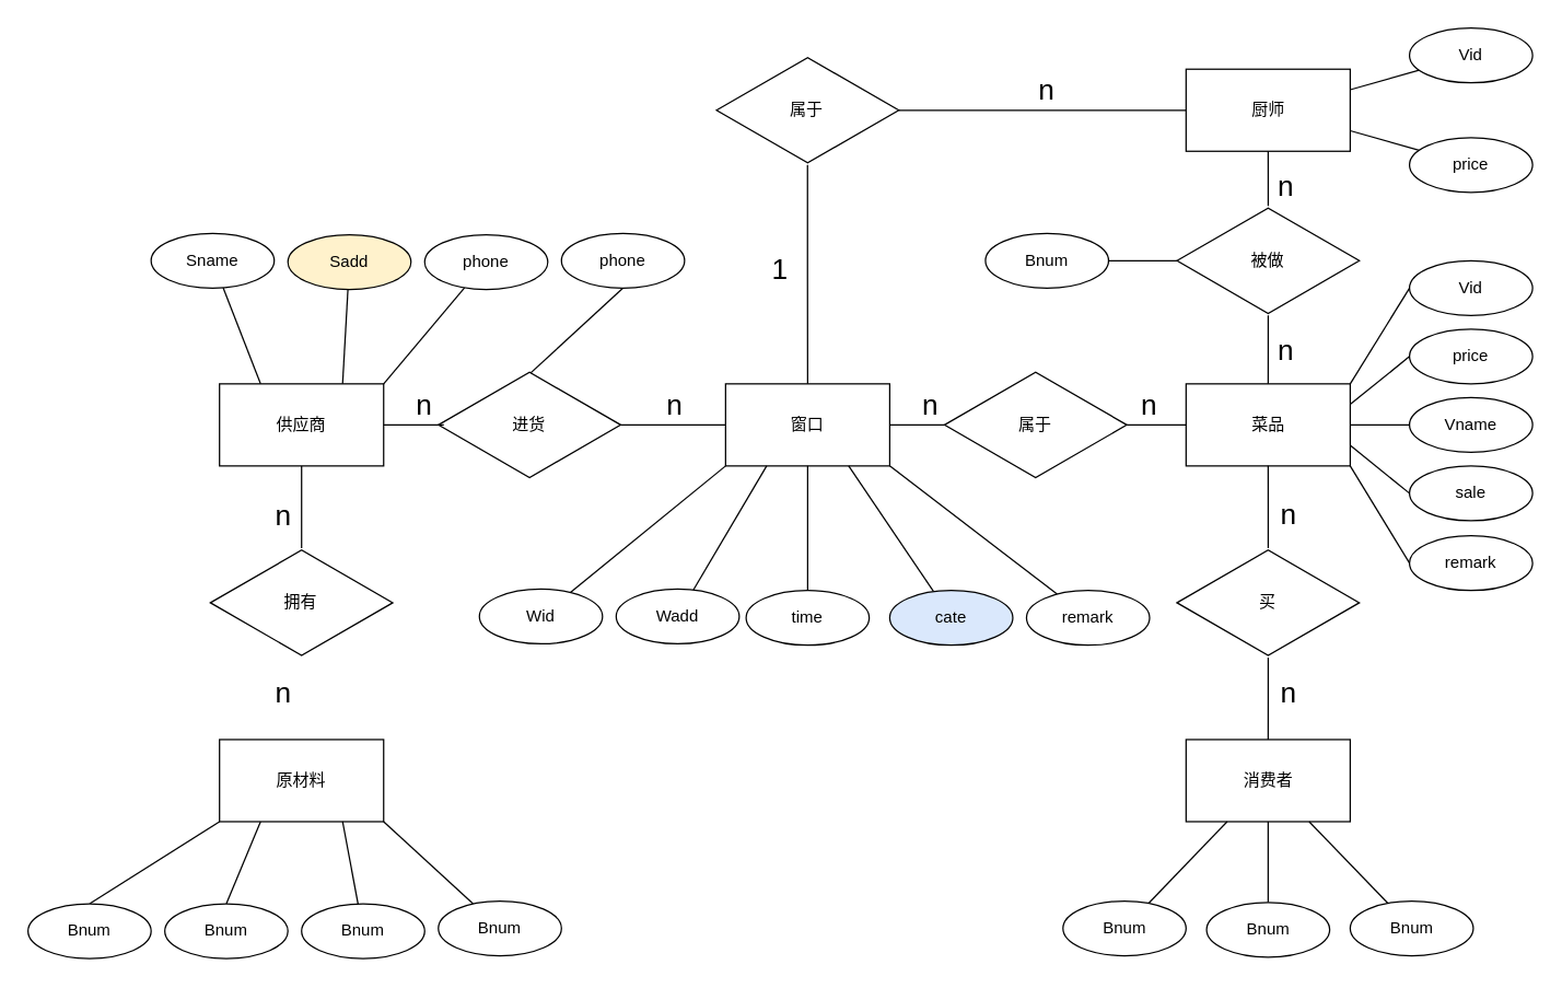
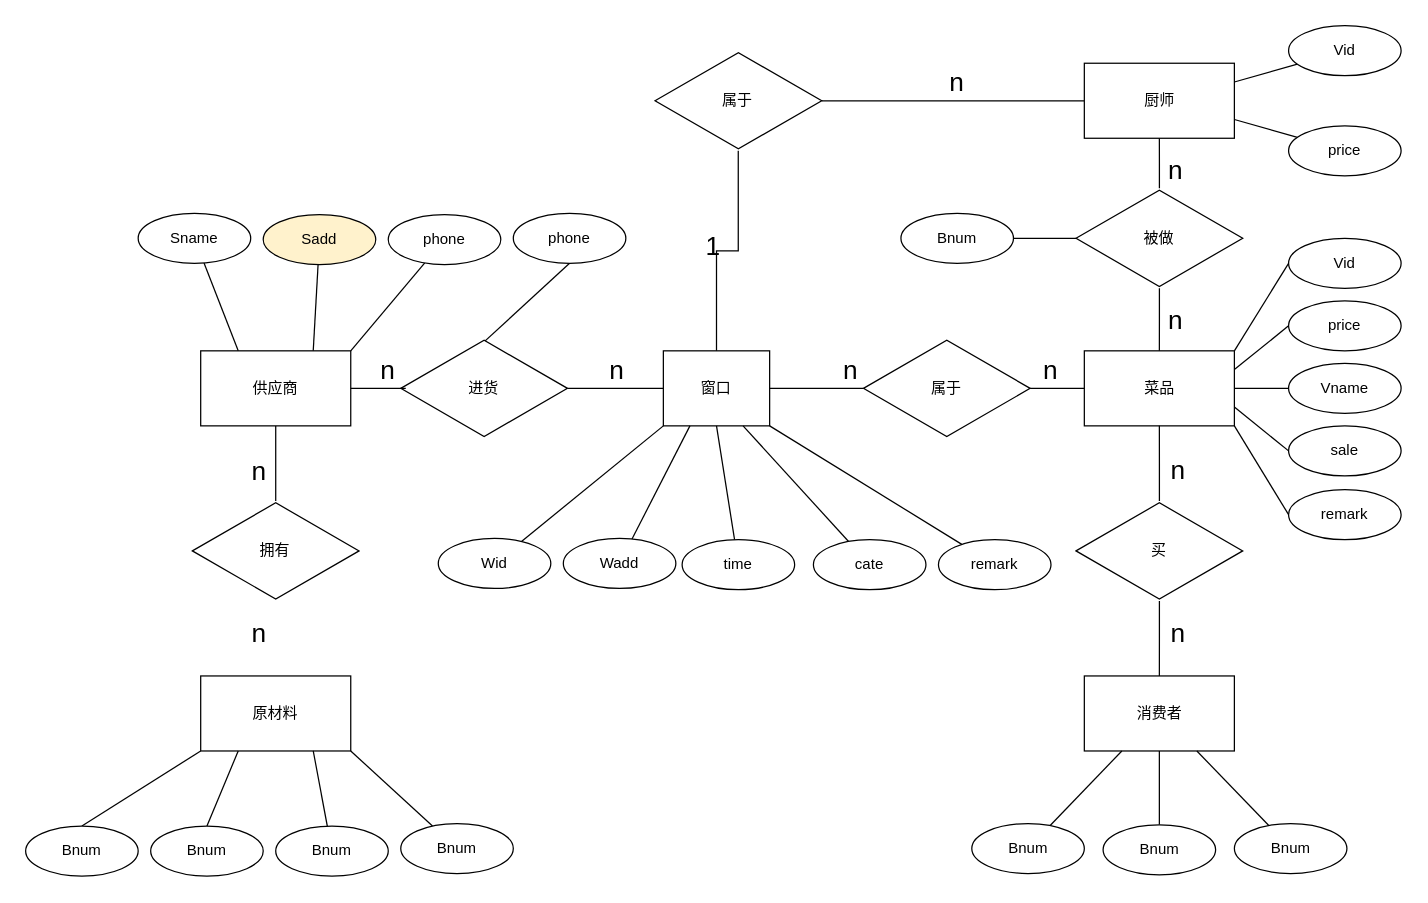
  <mxCell id="0" />
  <mxCell id="1" parent="0" />
  <mxCell id="2" style="edgeStyle=orthogonalEdgeStyle;rounded=0;orthogonalLoop=1;jettySize=auto;html=1;endArrow=none;endFill=0;" edge="1" parent="1" source="3" target="4"><mxGeometry relative="1" as="geometry" /></mxCell>
  <mxCell id="3" value="供应商" style="rounded=0;whiteSpace=wrap;html=1;" vertex="1" parent="1"><mxGeometry x="160" y="280" width="120" height="60" as="geometry" /></mxCell>
  <mxCell id="4" value="拥有" style="html=1;whiteSpace=wrap;aspect=fixed;shape=isoRectangle;" vertex="1" parent="1"><mxGeometry x="153.34" y="400" width="133.33" height="80" as="geometry" /></mxCell>
  <mxCell id="5" value="原材料" style="rounded=0;whiteSpace=wrap;html=1;" vertex="1" parent="1"><mxGeometry x="160" y="540" width="120" height="60" as="geometry" /></mxCell>
  <mxCell id="6" style="edgeStyle=orthogonalEdgeStyle;rounded=0;orthogonalLoop=1;jettySize=auto;html=1;entryX=0;entryY=0.5;entryDx=0;entryDy=0;endArrow=none;endFill=0;" edge="1" parent="1" source="8" target="9"><mxGeometry relative="1" as="geometry" /></mxCell>
  <mxCell id="7" style="rounded=0;orthogonalLoop=1;jettySize=auto;html=1;entryX=0.5;entryY=1;entryDx=0;entryDy=0;endArrow=none;endFill=0;exitX=0.498;exitY=0.038;exitDx=0;exitDy=0;exitPerimeter=0;" edge="1" parent="1" source="8" target="42"><mxGeometry relative="1" as="geometry" /></mxCell>
  <mxCell id="8" value="进货" style="html=1;whiteSpace=wrap;aspect=fixed;shape=isoRectangle;" vertex="1" parent="1"><mxGeometry x="320" y="270" width="133.33" height="80" as="geometry" /></mxCell>
- <mxCell id="9" value="窗口" style="rounded=0;whiteSpace=wrap;html=1;" vertex="1" parent="1"><mxGeometry x="530" y="280" width="120" height="60" as="geometry" /></mxCell>
+ <mxCell id="9" value="窗口" style="rounded=0;whiteSpace=wrap;html=1;" vertex="1" parent="1"><mxGeometry x="530" y="280" width="85" height="60" as="geometry" /></mxCell>
  <mxCell id="10" value="菜品" style="rounded=0;whiteSpace=wrap;html=1;" vertex="1" parent="1"><mxGeometry x="866.66" y="280" width="120" height="60" as="geometry" /></mxCell>
  <mxCell id="11" style="edgeStyle=orthogonalEdgeStyle;rounded=0;orthogonalLoop=1;jettySize=auto;html=1;entryX=0.5;entryY=0;entryDx=0;entryDy=0;endArrow=none;endFill=0;" edge="1" parent="1" source="13" target="9"><mxGeometry relative="1" as="geometry" /></mxCell>
  <mxCell id="12" style="edgeStyle=orthogonalEdgeStyle;rounded=0;orthogonalLoop=1;jettySize=auto;html=1;entryX=0;entryY=0.5;entryDx=0;entryDy=0;endArrow=none;endFill=0;" edge="1" parent="1" source="13" target="14"><mxGeometry relative="1" as="geometry" /></mxCell>
  <mxCell id="13" value="属于" style="html=1;whiteSpace=wrap;aspect=fixed;shape=isoRectangle;" vertex="1" parent="1"><mxGeometry x="523.33" y="40" width="133.33" height="80" as="geometry" /></mxCell>
  <mxCell id="14" value="厨师" style="rounded=0;whiteSpace=wrap;html=1;" vertex="1" parent="1"><mxGeometry x="866.66" y="50" width="120" height="60" as="geometry" /></mxCell>
  <mxCell id="15" style="edgeStyle=orthogonalEdgeStyle;rounded=0;orthogonalLoop=1;jettySize=auto;html=1;entryX=0.5;entryY=0;entryDx=0;entryDy=0;endArrow=none;endFill=0;" edge="1" parent="1" source="18" target="10"><mxGeometry relative="1" as="geometry" /></mxCell>
  <mxCell id="16" style="edgeStyle=orthogonalEdgeStyle;rounded=0;orthogonalLoop=1;jettySize=auto;html=1;entryX=0.5;entryY=1;entryDx=0;entryDy=0;endArrow=none;endFill=0;" edge="1" parent="1" source="18" target="14"><mxGeometry relative="1" as="geometry" /></mxCell>
  <mxCell id="17" style="edgeStyle=orthogonalEdgeStyle;rounded=0;orthogonalLoop=1;jettySize=auto;html=1;entryX=1;entryY=0.5;entryDx=0;entryDy=0;endArrow=none;endFill=0;" edge="1" parent="1" source="18" target="27"><mxGeometry relative="1" as="geometry" /></mxCell>
  <mxCell id="18" value="被做" style="html=1;whiteSpace=wrap;aspect=fixed;shape=isoRectangle;" vertex="1" parent="1"><mxGeometry x="860.01" y="150" width="133.33" height="80" as="geometry" /></mxCell>
  <mxCell id="19" style="edgeStyle=orthogonalEdgeStyle;rounded=0;orthogonalLoop=1;jettySize=auto;html=1;entryX=0.5;entryY=1;entryDx=0;entryDy=0;endArrow=none;endFill=0;" edge="1" parent="1" source="21" target="10"><mxGeometry relative="1" as="geometry" /></mxCell>
  <mxCell id="20" style="edgeStyle=orthogonalEdgeStyle;rounded=0;orthogonalLoop=1;jettySize=auto;html=1;entryX=0.5;entryY=0;entryDx=0;entryDy=0;endArrow=none;endFill=0;" edge="1" parent="1" source="21" target="22"><mxGeometry relative="1" as="geometry" /></mxCell>
  <mxCell id="21" value="买" style="html=1;whiteSpace=wrap;aspect=fixed;shape=isoRectangle;" vertex="1" parent="1"><mxGeometry x="860" y="400" width="133.33" height="80" as="geometry" /></mxCell>
  <mxCell id="22" value="消费者" style="rounded=0;whiteSpace=wrap;html=1;" vertex="1" parent="1"><mxGeometry x="866.66" y="540" width="120" height="60" as="geometry" /></mxCell>
  <mxCell id="23" style="edgeStyle=orthogonalEdgeStyle;rounded=0;orthogonalLoop=1;jettySize=auto;html=1;entryX=1;entryY=0.5;entryDx=0;entryDy=0;endArrow=none;endFill=0;" edge="1" parent="1" source="25" target="9"><mxGeometry relative="1" as="geometry" /></mxCell>
  <mxCell id="24" style="edgeStyle=orthogonalEdgeStyle;rounded=0;orthogonalLoop=1;jettySize=auto;html=1;entryX=0;entryY=0.5;entryDx=0;entryDy=0;endArrow=none;endFill=0;" edge="1" parent="1" source="25" target="10"><mxGeometry relative="1" as="geometry" /></mxCell>
  <mxCell id="25" value="属于" style="html=1;whiteSpace=wrap;aspect=fixed;shape=isoRectangle;" vertex="1" parent="1"><mxGeometry x="690" y="270" width="133.33" height="80" as="geometry" /></mxCell>
  <mxCell id="26" style="edgeStyle=orthogonalEdgeStyle;rounded=0;orthogonalLoop=1;jettySize=auto;html=1;entryX=0.03;entryY=0.5;entryDx=0;entryDy=0;entryPerimeter=0;endArrow=none;endFill=0;" edge="1" parent="1" source="3" target="8"><mxGeometry relative="1" as="geometry" /></mxCell>
  <mxCell id="27" value="Bnum" style="ellipse;whiteSpace=wrap;html=1;" vertex="1" parent="1"><mxGeometry x="720" y="170" width="90" height="40" as="geometry" /></mxCell>
  <mxCell id="28" style="rounded=0;orthogonalLoop=1;jettySize=auto;html=1;entryX=0.25;entryY=1;entryDx=0;entryDy=0;jumpStyle=none;exitX=0.5;exitY=0;exitDx=0;exitDy=0;endArrow=none;endFill=0;" edge="1" parent="1" source="29"><mxGeometry relative="1" as="geometry"><mxPoint x="77.887" y="661.78" as="sourcePoint" /><mxPoint x="160" y="600" as="targetPoint" /></mxGeometry></mxCell>
  <mxCell id="29" value="Bnum" style="ellipse;whiteSpace=wrap;html=1;" vertex="1" parent="1"><mxGeometry x="20" y="660" width="90" height="40" as="geometry" /></mxCell>
  <mxCell id="30" style="rounded=0;orthogonalLoop=1;jettySize=auto;html=1;entryX=1;entryY=1;entryDx=0;entryDy=0;endArrow=none;endFill=0;" edge="1" parent="1" source="31" target="5"><mxGeometry relative="1" as="geometry" /></mxCell>
  <mxCell id="31" value="Bnum" style="ellipse;whiteSpace=wrap;html=1;" vertex="1" parent="1"><mxGeometry x="320" y="658" width="90" height="40" as="geometry" /></mxCell>
  <mxCell id="32" style="rounded=0;orthogonalLoop=1;jettySize=auto;html=1;entryX=0.25;entryY=1;entryDx=0;entryDy=0;exitX=0.5;exitY=0;exitDx=0;exitDy=0;endArrow=none;endFill=0;" edge="1" parent="1" source="33" target="5"><mxGeometry relative="1" as="geometry"><mxPoint x="153.344" y="690.597" as="sourcePoint" /><mxPoint x="187.43" y="630" as="targetPoint" /></mxGeometry></mxCell>
  <mxCell id="33" value="Bnum" style="ellipse;whiteSpace=wrap;html=1;" vertex="1" parent="1"><mxGeometry x="120" y="660" width="90" height="40" as="geometry" /></mxCell>
  <mxCell id="34" style="rounded=0;orthogonalLoop=1;jettySize=auto;html=1;entryX=0.75;entryY=1;entryDx=0;entryDy=0;endArrow=none;endFill=0;" edge="1" parent="1" source="35" target="5"><mxGeometry relative="1" as="geometry"><mxPoint x="220" y="600" as="targetPoint" /></mxGeometry></mxCell>
  <mxCell id="35" value="Bnum" style="ellipse;whiteSpace=wrap;html=1;" vertex="1" parent="1"><mxGeometry x="220" y="660" width="90" height="40" as="geometry" /></mxCell>
  <mxCell id="36" style="rounded=0;orthogonalLoop=1;jettySize=auto;html=1;entryX=1;entryY=0;entryDx=0;entryDy=0;endArrow=none;endFill=0;" edge="1" parent="1" source="37" target="3"><mxGeometry relative="1" as="geometry" /></mxCell>
  <mxCell id="37" value="phone" style="ellipse;whiteSpace=wrap;html=1;" vertex="1" parent="1"><mxGeometry x="310" y="171" width="90" height="40" as="geometry" /></mxCell>
  <mxCell id="38" style="rounded=0;orthogonalLoop=1;jettySize=auto;html=1;entryX=0.25;entryY=0;entryDx=0;entryDy=0;endArrow=none;endFill=0;" edge="1" parent="1" source="39" target="3"><mxGeometry relative="1" as="geometry" /></mxCell>
  <mxCell id="39" value="Sname" style="ellipse;whiteSpace=wrap;html=1;" vertex="1" parent="1"><mxGeometry x="110" y="170" width="90" height="40" as="geometry" /></mxCell>
  <mxCell id="40" style="rounded=0;orthogonalLoop=1;jettySize=auto;html=1;entryX=0.75;entryY=0;entryDx=0;entryDy=0;endArrow=none;endFill=0;" edge="1" parent="1" source="41" target="3"><mxGeometry relative="1" as="geometry" /></mxCell>
  <mxCell id="41" value="Sadd" style="ellipse;whiteSpace=wrap;html=1;fillColor=#fff2cc;" vertex="1" parent="1"><mxGeometry x="210" y="171" width="90" height="40" as="geometry" /></mxCell>
  <mxCell id="42" value="phone" style="ellipse;whiteSpace=wrap;html=1;" vertex="1" parent="1"><mxGeometry x="410" y="170" width="90" height="40" as="geometry" /></mxCell>
  <mxCell id="43" style="rounded=0;orthogonalLoop=1;jettySize=auto;html=1;entryX=0;entryY=1;entryDx=0;entryDy=0;endArrow=none;endFill=0;" edge="1" parent="1" source="44" target="9"><mxGeometry relative="1" as="geometry" /></mxCell>
  <mxCell id="44" value="Wid" style="ellipse;whiteSpace=wrap;html=1;" vertex="1" parent="1"><mxGeometry x="350" y="430" width="90" height="40" as="geometry" /></mxCell>
  <mxCell id="45" style="rounded=0;orthogonalLoop=1;jettySize=auto;html=1;entryX=0.75;entryY=1;entryDx=0;entryDy=0;endArrow=none;endFill=0;" edge="1" parent="1" source="46" target="9"><mxGeometry relative="1" as="geometry" /></mxCell>
- <mxCell id="46" value="cate" style="ellipse;whiteSpace=wrap;html=1;fillColor=#dae8fc;" vertex="1" parent="1"><mxGeometry x="650" y="431" width="90" height="40" as="geometry" /></mxCell>
+ <mxCell id="46" value="cate" style="ellipse;whiteSpace=wrap;html=1;" vertex="1" parent="1"><mxGeometry x="650" y="431" width="90" height="40" as="geometry" /></mxCell>
  <mxCell id="47" style="rounded=0;orthogonalLoop=1;jettySize=auto;html=1;entryX=0.25;entryY=1;entryDx=0;entryDy=0;endArrow=none;endFill=0;" edge="1" parent="1" source="48" target="9"><mxGeometry relative="1" as="geometry" /></mxCell>
  <mxCell id="48" value="Wadd" style="ellipse;whiteSpace=wrap;html=1;" vertex="1" parent="1"><mxGeometry x="450" y="430" width="90" height="40" as="geometry" /></mxCell>
  <mxCell id="49" style="rounded=0;orthogonalLoop=1;jettySize=auto;html=1;entryX=0.5;entryY=1;entryDx=0;entryDy=0;endArrow=none;endFill=0;" edge="1" parent="1" source="50" target="9"><mxGeometry relative="1" as="geometry" /></mxCell>
  <mxCell id="50" value="time" style="ellipse;whiteSpace=wrap;html=1;" vertex="1" parent="1"><mxGeometry x="545" y="431" width="90" height="40" as="geometry" /></mxCell>
  <mxCell id="51" style="rounded=0;orthogonalLoop=1;jettySize=auto;html=1;entryX=1;entryY=1;entryDx=0;entryDy=0;endArrow=none;endFill=0;" edge="1" parent="1" source="52" target="9"><mxGeometry relative="1" as="geometry" /></mxCell>
  <mxCell id="52" value="remark" style="ellipse;whiteSpace=wrap;html=1;" vertex="1" parent="1"><mxGeometry x="750" y="431" width="90" height="40" as="geometry" /></mxCell>
  <mxCell id="53" style="rounded=0;orthogonalLoop=1;jettySize=auto;html=1;entryX=0.25;entryY=1;entryDx=0;entryDy=0;endArrow=none;endFill=0;" edge="1" parent="1" source="54" target="22"><mxGeometry relative="1" as="geometry" /></mxCell>
  <mxCell id="54" value="Bnum" style="ellipse;whiteSpace=wrap;html=1;" vertex="1" parent="1"><mxGeometry x="776.66" y="658" width="90" height="40" as="geometry" /></mxCell>
  <mxCell id="55" style="rounded=0;orthogonalLoop=1;jettySize=auto;html=1;entryX=0.5;entryY=1;entryDx=0;entryDy=0;endArrow=none;endFill=0;" edge="1" parent="1" source="56" target="22"><mxGeometry relative="1" as="geometry" /></mxCell>
  <mxCell id="56" value="Bnum" style="ellipse;whiteSpace=wrap;html=1;" vertex="1" parent="1"><mxGeometry x="881.66" y="659" width="90" height="40" as="geometry" /></mxCell>
  <mxCell id="57" style="rounded=0;orthogonalLoop=1;jettySize=auto;html=1;entryX=0.75;entryY=1;entryDx=0;entryDy=0;endArrow=none;endFill=0;" edge="1" parent="1" source="58" target="22"><mxGeometry relative="1" as="geometry" /></mxCell>
  <mxCell id="58" value="Bnum" style="ellipse;whiteSpace=wrap;html=1;" vertex="1" parent="1"><mxGeometry x="986.66" y="658" width="90" height="40" as="geometry" /></mxCell>
  <mxCell id="59" style="rounded=0;orthogonalLoop=1;jettySize=auto;html=1;entryX=1;entryY=0;entryDx=0;entryDy=0;endArrow=none;endFill=0;exitX=0;exitY=0.5;exitDx=0;exitDy=0;" edge="1" parent="1" source="60" target="10"><mxGeometry relative="1" as="geometry" /></mxCell>
  <mxCell id="60" value="Vid" style="ellipse;whiteSpace=wrap;html=1;" vertex="1" parent="1"><mxGeometry x="1030" y="190" width="90" height="40" as="geometry" /></mxCell>
  <mxCell id="61" style="rounded=0;orthogonalLoop=1;jettySize=auto;html=1;entryX=1;entryY=0.25;entryDx=0;entryDy=0;endArrow=none;endFill=0;exitX=0;exitY=0.5;exitDx=0;exitDy=0;" edge="1" parent="1" source="62" target="10"><mxGeometry relative="1" as="geometry" /></mxCell>
  <mxCell id="62" value="price" style="ellipse;whiteSpace=wrap;html=1;" vertex="1" parent="1"><mxGeometry x="1030" y="240" width="90" height="40" as="geometry" /></mxCell>
  <mxCell id="63" style="rounded=0;orthogonalLoop=1;jettySize=auto;html=1;entryX=1;entryY=0.5;entryDx=0;entryDy=0;endArrow=none;endFill=0;" edge="1" parent="1" source="64" target="10"><mxGeometry relative="1" as="geometry" /></mxCell>
  <mxCell id="64" value="Vname" style="ellipse;whiteSpace=wrap;html=1;" vertex="1" parent="1"><mxGeometry x="1030" y="290" width="90" height="40" as="geometry" /></mxCell>
  <mxCell id="65" style="rounded=0;orthogonalLoop=1;jettySize=auto;html=1;entryX=1;entryY=0.75;entryDx=0;entryDy=0;endArrow=none;endFill=0;exitX=0;exitY=0.5;exitDx=0;exitDy=0;" edge="1" parent="1" source="66" target="10"><mxGeometry relative="1" as="geometry" /></mxCell>
  <mxCell id="66" value="sale" style="ellipse;whiteSpace=wrap;html=1;" vertex="1" parent="1"><mxGeometry x="1030" y="340" width="90" height="40" as="geometry" /></mxCell>
  <mxCell id="67" style="rounded=0;orthogonalLoop=1;jettySize=auto;html=1;entryX=1;entryY=1;entryDx=0;entryDy=0;endArrow=none;endFill=0;exitX=0;exitY=0.5;exitDx=0;exitDy=0;" edge="1" parent="1" source="68" target="10"><mxGeometry relative="1" as="geometry" /></mxCell>
  <mxCell id="68" value="remark" style="ellipse;whiteSpace=wrap;html=1;" vertex="1" parent="1"><mxGeometry x="1030" y="391" width="90" height="40" as="geometry" /></mxCell>
  <mxCell id="69" style="rounded=0;orthogonalLoop=1;jettySize=auto;html=1;entryX=1;entryY=0.25;entryDx=0;entryDy=0;endArrow=none;endFill=0;" edge="1" parent="1" source="70" target="14"><mxGeometry relative="1" as="geometry" /></mxCell>
  <mxCell id="70" value="Vid" style="ellipse;whiteSpace=wrap;html=1;" vertex="1" parent="1"><mxGeometry x="1030" y="20" width="90" height="40" as="geometry" /></mxCell>
  <mxCell id="71" style="rounded=0;orthogonalLoop=1;jettySize=auto;html=1;entryX=1;entryY=0.75;entryDx=0;entryDy=0;endArrow=none;endFill=0;" edge="1" parent="1" source="72" target="14"><mxGeometry relative="1" as="geometry" /></mxCell>
  <mxCell id="72" value="price" style="ellipse;whiteSpace=wrap;html=1;" vertex="1" parent="1"><mxGeometry x="1030" y="100" width="90" height="40" as="geometry" /></mxCell>
  <mxCell id="73" value="n" style="text;html=1;align=center;verticalAlign=middle;whiteSpace=wrap;rounded=0;fontSize=21;" vertex="1" parent="1"><mxGeometry x="177" y="361" width="60" height="30" as="geometry" /></mxCell>
  <mxCell id="74" value="n" style="text;html=1;align=center;verticalAlign=middle;whiteSpace=wrap;rounded=0;fontSize=21;" vertex="1" parent="1"><mxGeometry x="177" y="490" width="60" height="30" as="geometry" /></mxCell>
  <mxCell id="75" value="n" style="text;html=1;align=center;verticalAlign=middle;whiteSpace=wrap;rounded=0;fontSize=21;" vertex="1" parent="1"><mxGeometry x="280" y="280" width="60" height="30" as="geometry" /></mxCell>
  <mxCell id="76" value="n" style="text;html=1;align=center;verticalAlign=middle;whiteSpace=wrap;rounded=0;fontSize=21;" vertex="1" parent="1"><mxGeometry x="463.33" y="280" width="60" height="30" as="geometry" /></mxCell>
  <mxCell id="77" value="n" style="text;html=1;align=center;verticalAlign=middle;whiteSpace=wrap;rounded=0;fontSize=21;" vertex="1" parent="1"><mxGeometry x="650" y="280" width="60" height="30" as="geometry" /></mxCell>
  <mxCell id="78" value="n" style="text;html=1;align=center;verticalAlign=middle;whiteSpace=wrap;rounded=0;fontSize=21;" vertex="1" parent="1"><mxGeometry x="810" y="280" width="60" height="30" as="geometry" /></mxCell>
  <mxCell id="79" value="n" style="text;html=1;align=center;verticalAlign=middle;whiteSpace=wrap;rounded=0;fontSize=21;" vertex="1" parent="1"><mxGeometry x="911.66" y="360" width="60" height="30" as="geometry" /></mxCell>
  <mxCell id="80" value="n" style="text;html=1;align=center;verticalAlign=middle;whiteSpace=wrap;rounded=0;fontSize=21;" vertex="1" parent="1"><mxGeometry x="911.66" y="490" width="60" height="30" as="geometry" /></mxCell>
  <mxCell id="81" value="n" style="text;html=1;align=center;verticalAlign=middle;whiteSpace=wrap;rounded=0;fontSize=21;" vertex="1" parent="1"><mxGeometry x="735" y="50" width="60" height="30" as="geometry" /></mxCell>
  <mxCell id="82" value="n" style="text;html=1;align=center;verticalAlign=middle;whiteSpace=wrap;rounded=0;fontSize=21;" vertex="1" parent="1"><mxGeometry x="910" y="120" width="60" height="30" as="geometry" /></mxCell>
  <mxCell id="83" value="n" style="text;html=1;align=center;verticalAlign=middle;whiteSpace=wrap;rounded=0;fontSize=21;" vertex="1" parent="1"><mxGeometry x="910" y="240" width="60" height="30" as="geometry" /></mxCell>
  <mxCell id="84" value="1" style="text;html=1;align=center;verticalAlign=middle;whiteSpace=wrap;rounded=0;fontSize=21;" vertex="1" parent="1"><mxGeometry x="540" y="181" width="60" height="30" as="geometry" /></mxCell>
